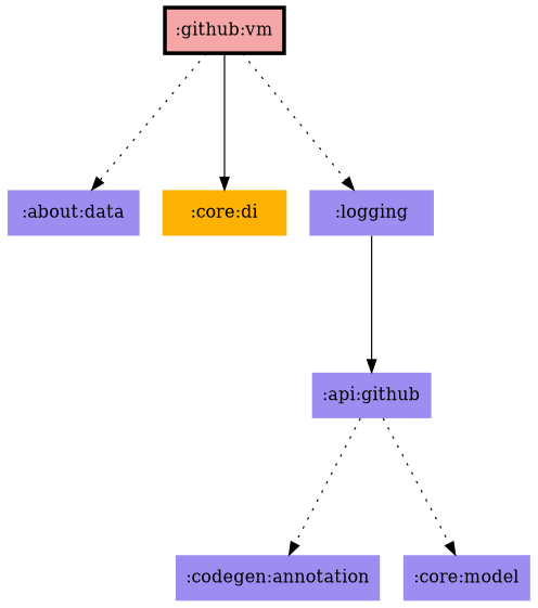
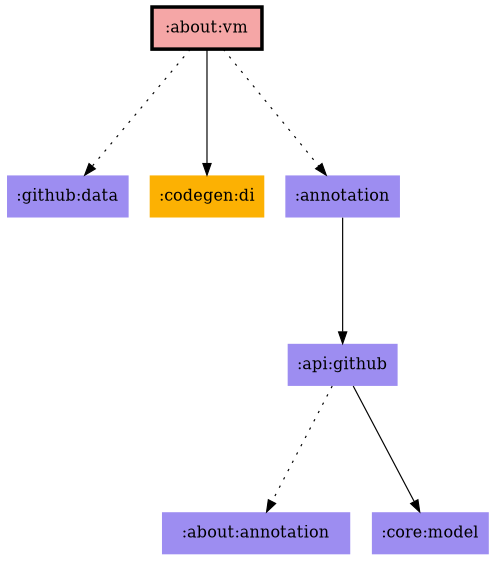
  digraph {
    fontsize=30
    rankdir=TB
    ranksep=1.5
    node [fillcolor="#9D8DF1" shape=none style=filled]
    edge [dir=forward]
    ":api:github"
-   ":codegen:annotation"
+   ":codegen:annotation" [label=":about:annotation"]
    ":core:model"
-   ":about:vm" [color=black fillcolor="#F5A6A6" penwidth=3 shape=box label=":github:vm"]
-   ":about:data"
-   ":core:di" [fillcolor="#FCB103"]
-   ":logging"
+   ":about:vm" [color=black fillcolor="#F5A6A6" penwidth=3 shape=box]
+   ":about:data" [label=":github:data"]
+   ":core:di" [fillcolor="#FCB103" label=":codegen:di"]
+   ":logging" [label=":annotation"]
    ":api:github" -> ":codegen:annotation" [style=dotted]
-   ":api:github" -> ":core:model" [style=dotted]
+   ":api:github" -> ":core:model"
    ":about:vm" -> ":about:data" [style=dotted]
    ":about:vm" -> ":core:di"
    ":about:vm" -> ":logging" [style=dotted]
    ":logging" -> ":api:github"
  }
